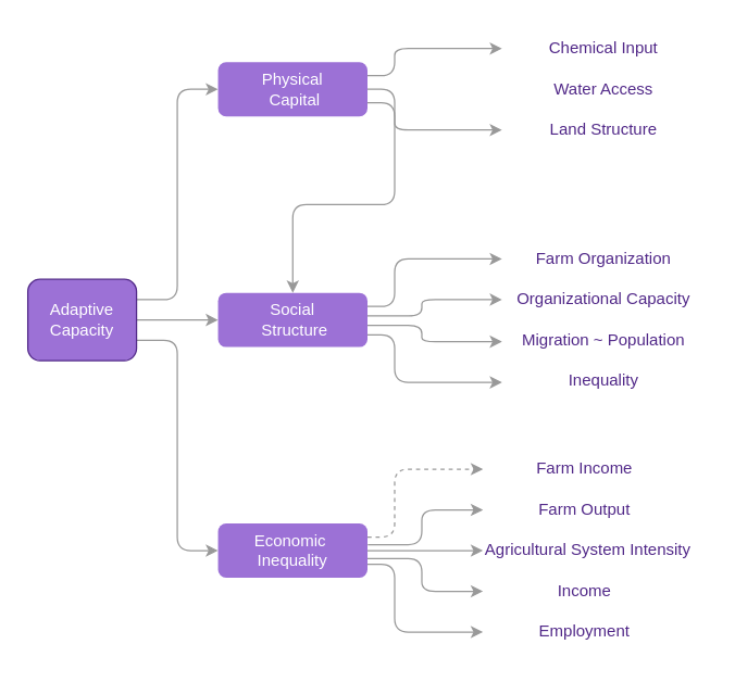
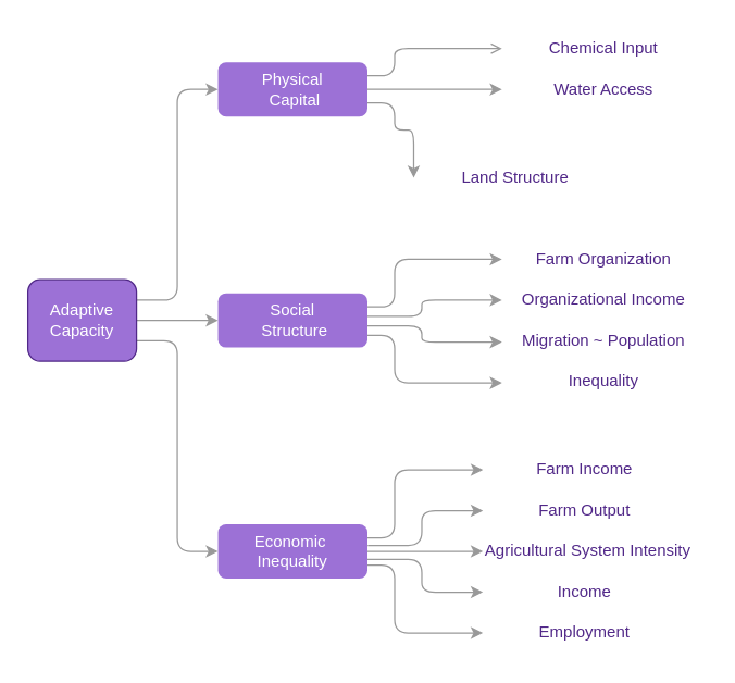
  <mxCell id="0" />
  <mxCell id="1" parent="0" />
  <mxCell id="2" style="edgeStyle=orthogonalEdgeStyle;rounded=1;orthogonalLoop=1;jettySize=auto;html=1;exitX=1;exitY=0.25;exitDx=0;exitDy=0;entryX=0;entryY=0.5;entryDx=0;entryDy=0;strokeColor=#999999;" edge="1" parent="1" source="5" target="9"><mxGeometry relative="1" as="geometry" /></mxCell>
  <mxCell id="3" style="edgeStyle=orthogonalEdgeStyle;rounded=1;orthogonalLoop=1;jettySize=auto;html=1;exitX=1;exitY=0.5;exitDx=0;exitDy=0;strokeColor=#999999;entryX=0;entryY=0.5;entryDx=0;entryDy=0;" edge="1" parent="1" source="5" target="11"><mxGeometry relative="1" as="geometry"><mxPoint x="110" y="235" as="targetPoint" /></mxGeometry></mxCell>
  <mxCell id="4" style="edgeStyle=orthogonalEdgeStyle;rounded=1;orthogonalLoop=1;jettySize=auto;html=1;exitX=1;exitY=0.75;exitDx=0;exitDy=0;entryX=0;entryY=0.5;entryDx=0;entryDy=0;strokeColor=#999999;" edge="1" parent="1" source="5" target="17"><mxGeometry relative="1" as="geometry" /></mxCell>
  <mxCell id="5" value="Adaptive Capacity" style="rounded=1;whiteSpace=wrap;html=1;strokeColor=#512888;fillColor=#9c71d6;fontColor=#FFFFFF;" vertex="1" parent="1"><mxGeometry x="20" y="205" width="80" height="60" as="geometry" /></mxCell>
- <mxCell id="6" style="edgeStyle=orthogonalEdgeStyle;rounded=1;orthogonalLoop=1;jettySize=auto;html=1;exitX=1;exitY=0.25;exitDx=0;exitDy=0;strokeColor=#999999;" edge="1" parent="1" source="9" target="18"><mxGeometry relative="1" as="geometry"><Array as="points"><mxPoint x="290" y="55" /><mxPoint x="290" y="35" /></Array></mxGeometry></mxCell>
- <mxCell id="7" style="edgeStyle=orthogonalEdgeStyle;rounded=1;orthogonalLoop=1;jettySize=auto;html=1;exitX=1;exitY=0.5;exitDx=0;exitDy=0;strokeColor=#999999;" edge="1" parent="1" source="9" target="11"><mxGeometry relative="1" as="geometry" /></mxCell>
+ <mxCell id="6" style="edgeStyle=orthogonalEdgeStyle;rounded=1;orthogonalLoop=1;jettySize=auto;html=1;exitX=1;exitY=0.25;exitDx=0;exitDy=0;strokeColor=#999999;endArrow=open;" edge="1" parent="1" source="9" target="18"><mxGeometry relative="1" as="geometry"><Array as="points"><mxPoint x="290" y="55" /><mxPoint x="290" y="35" /></Array></mxGeometry></mxCell>
+ <mxCell id="7" style="edgeStyle=orthogonalEdgeStyle;rounded=1;orthogonalLoop=1;jettySize=auto;html=1;exitX=1;exitY=0.5;exitDx=0;exitDy=0;entryX=0;entryY=0.5;entryDx=0;entryDy=0;strokeColor=#999999;" edge="1" parent="1" source="9" target="19"><mxGeometry relative="1" as="geometry" /></mxCell>
  <mxCell id="8" style="edgeStyle=orthogonalEdgeStyle;rounded=1;orthogonalLoop=1;jettySize=auto;html=1;exitX=1;exitY=0.75;exitDx=0;exitDy=0;entryX=0;entryY=0.5;entryDx=0;entryDy=0;strokeColor=#999999;" edge="1" parent="1" source="9" target="20"><mxGeometry relative="1" as="geometry"><Array as="points"><mxPoint x="290" y="75" /><mxPoint x="290" y="95" /></Array></mxGeometry></mxCell>
  <mxCell id="9" value="Physical&lt;br&gt;&amp;nbsp;Capital" style="rounded=1;whiteSpace=wrap;html=1;fillColor=#9C71D6;fontColor=#FFFFFF;strokeColor=none;" vertex="1" parent="1"><mxGeometry x="160" y="45" width="110" height="40" as="geometry" /></mxCell>
  <mxCell id="10" style="edgeStyle=orthogonalEdgeStyle;rounded=1;orthogonalLoop=1;jettySize=auto;html=1;exitX=1;exitY=0.5;exitDx=0;exitDy=0;strokeColor=#999999;entryX=0;entryY=0.5;entryDx=0;entryDy=0;" edge="1" parent="1" target="22"><mxGeometry relative="1" as="geometry"><mxPoint x="270" y="232" as="sourcePoint" /><mxPoint x="369" y="217" as="targetPoint" /><Array as="points"><mxPoint x="310" y="232" /><mxPoint x="310" y="220" /></Array></mxGeometry></mxCell>
  <mxCell id="11" value="Social&lt;br&gt;&amp;nbsp;Structure" style="rounded=1;whiteSpace=wrap;html=1;fillColor=#9C71D6;strokeColor=none;fontColor=#FFFFFF;" vertex="1" parent="1"><mxGeometry x="160" y="215" width="110" height="40" as="geometry" /></mxCell>
  <mxCell id="12" style="edgeStyle=orthogonalEdgeStyle;rounded=1;orthogonalLoop=1;jettySize=auto;html=1;exitX=1;exitY=0.5;exitDx=0;exitDy=0;strokeColor=#999999;entryX=0;entryY=0.5;entryDx=0;entryDy=0;" edge="1" parent="1" source="17" target="31"><mxGeometry relative="1" as="geometry"><mxPoint x="285" y="405.048" as="targetPoint" /></mxGeometry></mxCell>
  <mxCell id="13" style="edgeStyle=orthogonalEdgeStyle;rounded=1;orthogonalLoop=1;jettySize=auto;html=1;exitX=1.002;exitY=0.389;exitDx=0;exitDy=0;strokeColor=#999999;exitPerimeter=0;" edge="1" parent="1" source="17" target="29"><mxGeometry relative="1" as="geometry"><Array as="points"><mxPoint x="310" y="401" /><mxPoint x="310" y="375" /></Array></mxGeometry></mxCell>
  <mxCell id="14" style="edgeStyle=orthogonalEdgeStyle;rounded=1;orthogonalLoop=1;jettySize=auto;html=1;exitX=0.988;exitY=0.644;exitDx=0;exitDy=0;entryX=0;entryY=0.5;entryDx=0;entryDy=0;strokeColor=#999999;exitPerimeter=0;" edge="1" parent="1" source="17" target="30"><mxGeometry relative="1" as="geometry"><Array as="points"><mxPoint x="310" y="411" /><mxPoint x="310" y="435" /></Array></mxGeometry></mxCell>
  <mxCell id="15" style="edgeStyle=orthogonalEdgeStyle;rounded=1;orthogonalLoop=1;jettySize=auto;html=1;exitX=1;exitY=0.75;exitDx=0;exitDy=0;entryX=0;entryY=0.5;entryDx=0;entryDy=0;strokeColor=#999999;" edge="1" parent="1" source="17" target="32"><mxGeometry relative="1" as="geometry"><Array as="points"><mxPoint x="290" y="415" /><mxPoint x="290" y="465" /></Array></mxGeometry></mxCell>
- <mxCell id="16" style="edgeStyle=orthogonalEdgeStyle;rounded=1;orthogonalLoop=1;jettySize=auto;html=1;exitX=1;exitY=0.25;exitDx=0;exitDy=0;entryX=0;entryY=0.5;entryDx=0;entryDy=0;strokeColor=#999999;dashed=1;" edge="1" parent="1" source="17" target="28"><mxGeometry relative="1" as="geometry"><Array as="points"><mxPoint x="290" y="395" /><mxPoint x="290" y="345" /></Array></mxGeometry></mxCell>
+ <mxCell id="16" style="edgeStyle=orthogonalEdgeStyle;rounded=1;orthogonalLoop=1;jettySize=auto;html=1;exitX=1;exitY=0.25;exitDx=0;exitDy=0;entryX=0;entryY=0.5;entryDx=0;entryDy=0;strokeColor=#999999;" edge="1" parent="1" source="17" target="28"><mxGeometry relative="1" as="geometry"><Array as="points"><mxPoint x="290" y="395" /><mxPoint x="290" y="345" /></Array></mxGeometry></mxCell>
  <mxCell id="17" value="Economic&amp;nbsp;&lt;br&gt;Inequality" style="rounded=1;whiteSpace=wrap;html=1;fillColor=#9C71D6;strokeColor=none;fontColor=#FFFFFF;" vertex="1" parent="1"><mxGeometry x="160" y="385" width="110" height="40" as="geometry" /></mxCell>
  <mxCell id="18" value="Chemical Input" style="text;html=1;strokeColor=none;fillColor=none;align=center;verticalAlign=middle;whiteSpace=wrap;rounded=1;fontColor=#512888;" vertex="1" parent="1"><mxGeometry x="369" y="20" width="150" height="30" as="geometry" /></mxCell>
  <mxCell id="19" value="Water Access" style="text;html=1;strokeColor=none;fillColor=none;align=center;verticalAlign=middle;whiteSpace=wrap;rounded=1;fontColor=#512888;" vertex="1" parent="1"><mxGeometry x="369" y="50" width="150" height="30" as="geometry" /></mxCell>
- <mxCell id="20" value="Land Structure" style="text;html=1;strokeColor=none;fillColor=none;align=center;verticalAlign=middle;whiteSpace=wrap;rounded=1;fontColor=#512888;" vertex="1" parent="1"><mxGeometry x="369" y="80" width="150" height="30" as="geometry" /></mxCell>
+ <mxCell id="20" value="Land Structure" style="text;html=1;strokeColor=none;fillColor=none;align=center;verticalAlign=middle;whiteSpace=wrap;rounded=1;fontColor=#512888;" vertex="1" parent="1"><mxGeometry x="304" y="115" width="150" height="30" as="geometry" /></mxCell>
  <mxCell id="21" value="Farm Organization" style="text;html=1;strokeColor=none;fillColor=none;align=center;verticalAlign=middle;whiteSpace=wrap;rounded=1;fontColor=#512888;" vertex="1" parent="1"><mxGeometry x="369" y="175" width="150" height="30" as="geometry" /></mxCell>
- <mxCell id="22" value="Organizational Capacity" style="text;html=1;strokeColor=none;fillColor=none;align=center;verticalAlign=middle;whiteSpace=wrap;rounded=1;fontColor=#512888;" vertex="1" parent="1"><mxGeometry x="369" y="205" width="150" height="30" as="geometry" /></mxCell>
+ <mxCell id="22" value="Organizational Income" style="text;html=1;strokeColor=none;fillColor=none;align=center;verticalAlign=middle;whiteSpace=wrap;rounded=1;fontColor=#512888;" vertex="1" parent="1"><mxGeometry x="369" y="205" width="150" height="30" as="geometry" /></mxCell>
  <mxCell id="23" value="Inequality" style="text;html=1;strokeColor=none;fillColor=none;align=center;verticalAlign=middle;whiteSpace=wrap;rounded=1;fontColor=#512888;" vertex="1" parent="1"><mxGeometry x="369" y="265" width="150" height="30" as="geometry" /></mxCell>
  <mxCell id="24" value="Migration ~ Population" style="text;html=1;strokeColor=none;fillColor=none;align=center;verticalAlign=middle;whiteSpace=wrap;rounded=1;fontColor=#512888;" vertex="1" parent="1"><mxGeometry x="369" y="235" width="150" height="30" as="geometry" /></mxCell>
  <mxCell id="25" style="edgeStyle=orthogonalEdgeStyle;rounded=1;orthogonalLoop=1;jettySize=auto;html=1;exitX=1;exitY=0.25;exitDx=0;exitDy=0;entryX=0;entryY=0.5;entryDx=0;entryDy=0;strokeColor=#999999;fontColor=#FFFFFF;elbow=vertical;" edge="1" parent="1" source="11" target="21"><mxGeometry relative="1" as="geometry"><mxPoint x="270" y="225" as="sourcePoint" /><mxPoint x="369" y="190" as="targetPoint" /><Array as="points"><mxPoint x="290" y="225" /><mxPoint x="290" y="190" /></Array></mxGeometry></mxCell>
  <mxCell id="26" style="edgeStyle=orthogonalEdgeStyle;rounded=1;orthogonalLoop=1;jettySize=auto;html=1;exitX=1;exitY=0.25;exitDx=0;exitDy=0;entryX=0;entryY=0.5;entryDx=0;entryDy=0;strokeColor=#999999;fontColor=#FFFFFF;elbow=vertical;" edge="1" parent="1"><mxGeometry relative="1" as="geometry"><mxPoint x="270" y="246" as="sourcePoint" /><mxPoint x="369" y="281" as="targetPoint" /><Array as="points"><mxPoint x="290" y="246" /><mxPoint x="290" y="281" /></Array></mxGeometry></mxCell>
  <mxCell id="27" style="edgeStyle=orthogonalEdgeStyle;rounded=1;orthogonalLoop=1;jettySize=auto;html=1;exitX=1;exitY=0.5;exitDx=0;exitDy=0;strokeColor=#999999;entryX=0;entryY=0.5;entryDx=0;entryDy=0;" edge="1" parent="1"><mxGeometry relative="1" as="geometry"><mxPoint x="270" y="239" as="sourcePoint" /><mxPoint x="369" y="251" as="targetPoint" /><Array as="points"><mxPoint x="310" y="239" /><mxPoint x="310" y="251" /></Array></mxGeometry></mxCell>
  <mxCell id="28" value="Farm Income" style="text;html=1;strokeColor=none;fillColor=none;align=center;verticalAlign=middle;whiteSpace=wrap;rounded=1;fontColor=#512888;" vertex="1" parent="1"><mxGeometry x="355" y="330" width="150" height="30" as="geometry" /></mxCell>
  <mxCell id="29" value="Farm Output" style="text;html=1;strokeColor=none;fillColor=none;align=center;verticalAlign=middle;whiteSpace=wrap;rounded=1;fontColor=#512888;" vertex="1" parent="1"><mxGeometry x="355" y="360" width="150" height="30" as="geometry" /></mxCell>
  <mxCell id="30" value="Income" style="text;html=1;strokeColor=none;fillColor=none;align=center;verticalAlign=middle;whiteSpace=wrap;rounded=1;fontColor=#512888;" vertex="1" parent="1"><mxGeometry x="355" y="420" width="150" height="30" as="geometry" /></mxCell>
  <mxCell id="31" value="Agricultural System Intensity" style="text;html=1;strokeColor=none;fillColor=none;align=center;verticalAlign=middle;whiteSpace=wrap;rounded=1;fontColor=#512888;" vertex="1" parent="1"><mxGeometry x="355" y="390" width="155" height="30" as="geometry" /></mxCell>
  <mxCell id="32" value="Employment" style="text;html=1;strokeColor=none;fillColor=none;align=center;verticalAlign=middle;whiteSpace=wrap;rounded=1;fontColor=#512888;" vertex="1" parent="1"><mxGeometry x="355" y="450" width="150" height="30" as="geometry" /></mxCell>
